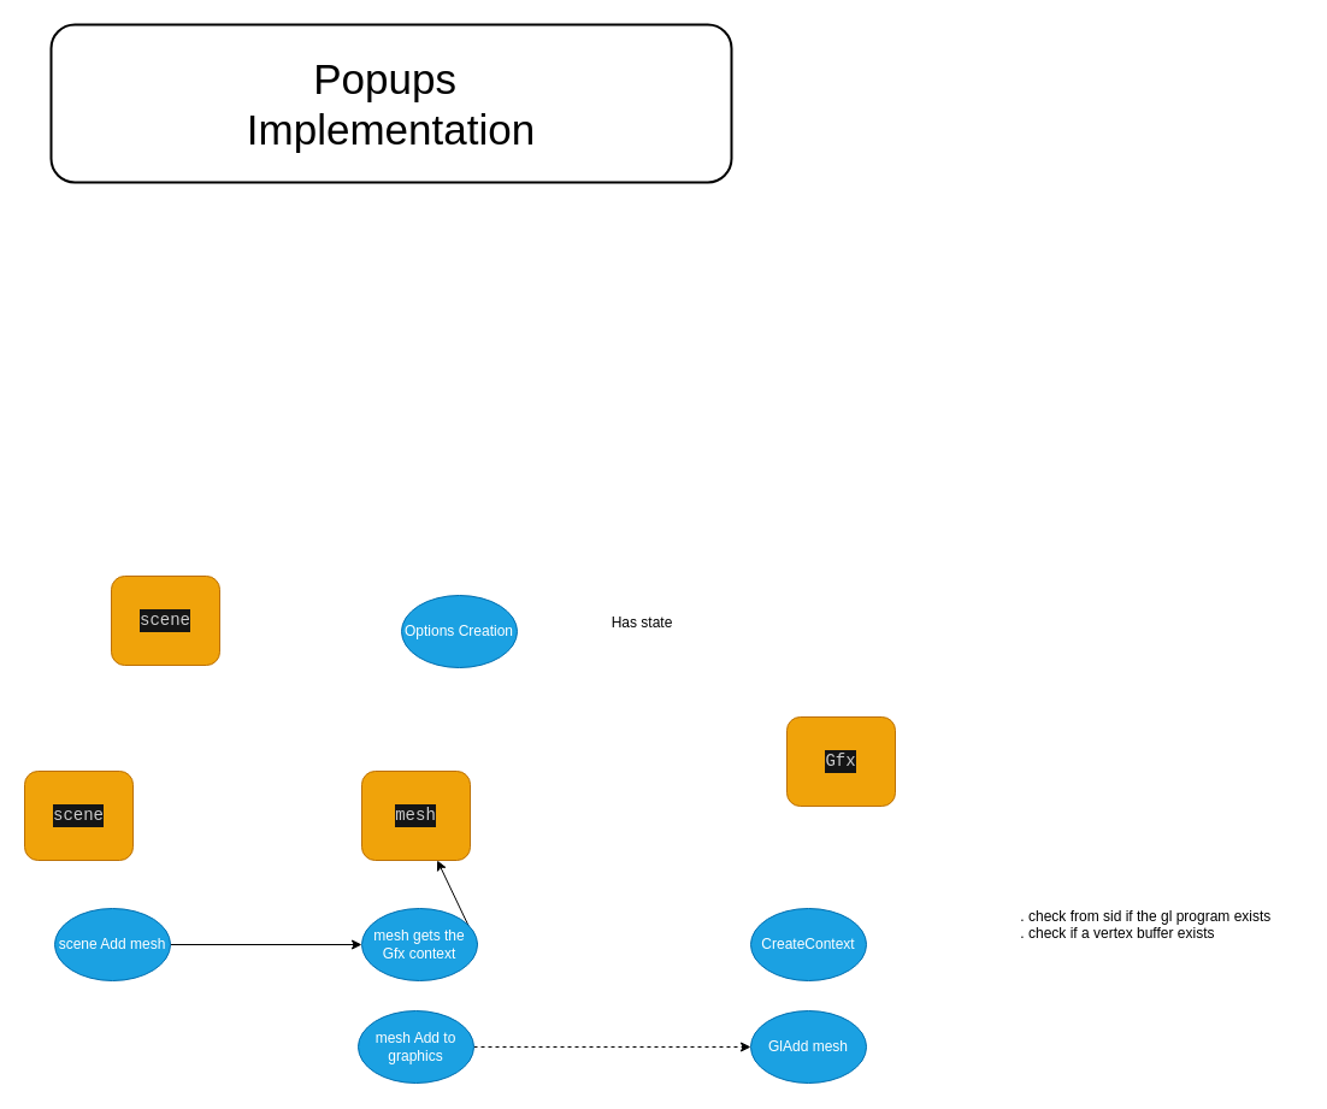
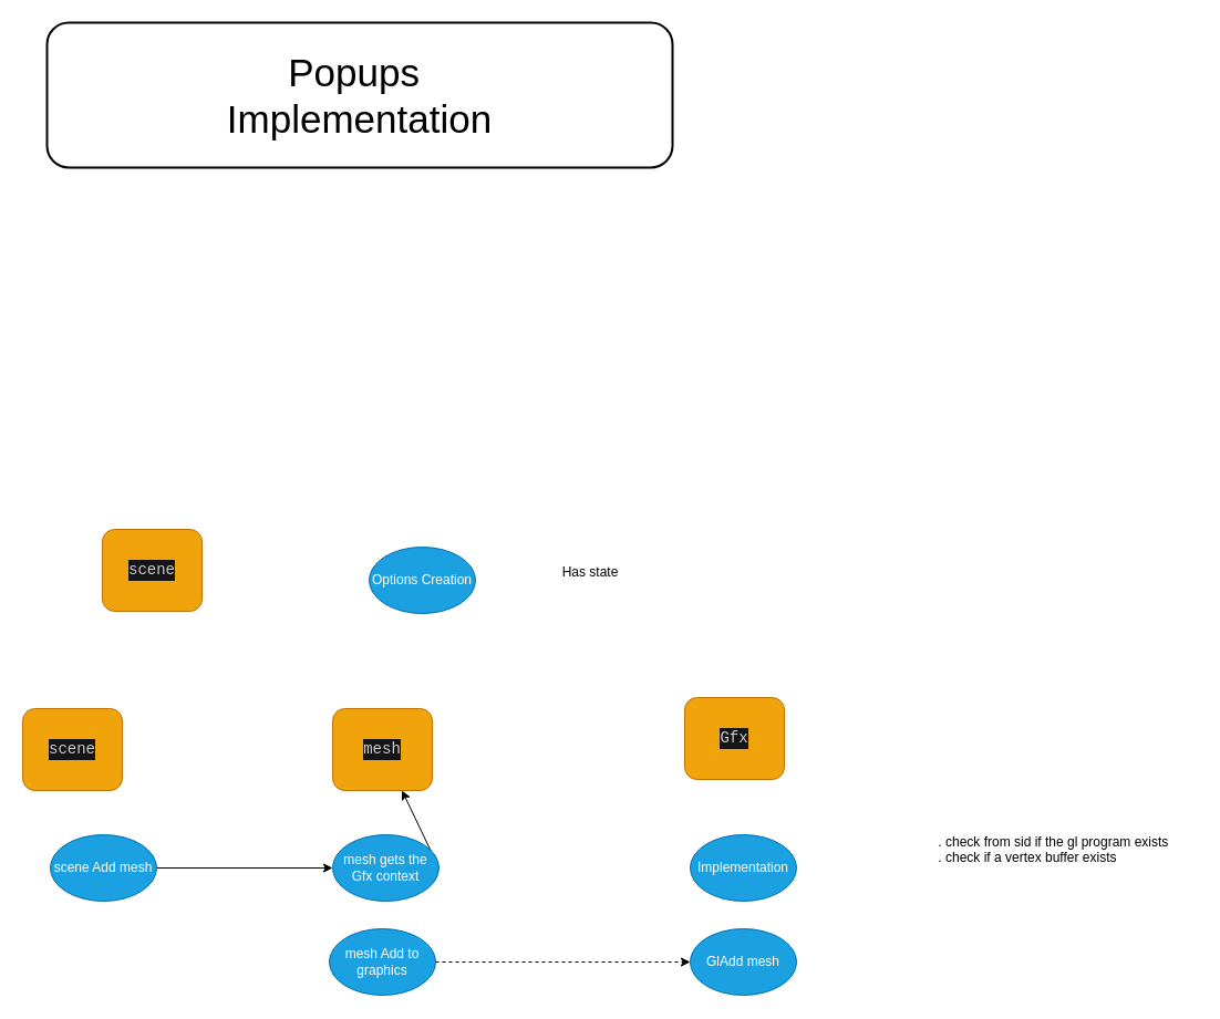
  <mxCell id="0" />
  <mxCell id="1" parent="0" />
  <mxCell id="2" value="Popups&amp;nbsp;&lt;br&gt;Implementation" style="rounded=1;whiteSpace=wrap;html=1;strokeWidth=2;fontSize=35;" parent="1" vertex="1"><mxGeometry x="42" y="20" width="565" height="131" as="geometry" /></mxCell>
  <mxCell id="3" value="Options Creation" style="ellipse;whiteSpace=wrap;html=1;fillColor=#1ba1e2;fontColor=#ffffff;strokeColor=#006EAF;" parent="1" vertex="1"><mxGeometry x="333" y="494" width="96" height="60" as="geometry" /></mxCell>
  <mxCell id="4" value="&lt;div style=&quot;background-color: rgb(21, 21, 21); font-family: Consolas, &amp;quot;Courier New&amp;quot;, monospace; font-size: 14px; line-height: 19px;&quot;&gt;&lt;div style=&quot;line-height: 19px;&quot;&gt;&lt;div style=&quot;line-height: 19px;&quot;&gt;&lt;div style=&quot;line-height: 19px;&quot;&gt;&lt;div style=&quot;&quot;&gt;&lt;div style=&quot;color: rgb(204, 204, 204); line-height: 19px;&quot;&gt;scene&lt;/div&gt;&lt;/div&gt;&lt;/div&gt;&lt;/div&gt;&lt;/div&gt;&lt;/div&gt;" style="rounded=1;whiteSpace=wrap;html=1;fontSize=15;fillColor=#f0a30a;fontColor=#000000;strokeColor=#BD7000;align=center;" parent="1" vertex="1"><mxGeometry x="92" y="478" width="90" height="74" as="geometry" /></mxCell>
  <mxCell id="5" value="Has state" style="text;html=1;strokeColor=none;fillColor=none;align=center;verticalAlign=middle;whiteSpace=wrap;rounded=0;" parent="1" vertex="1"><mxGeometry x="503" y="502" width="60" height="30" as="geometry" /></mxCell>
  <mxCell id="6" style="edgeStyle=none;html=1;exitX=1;exitY=0.5;exitDx=0;exitDy=0;entryX=0;entryY=0.5;entryDx=0;entryDy=0;" edge="1" parent="1" source="7" target="11"><mxGeometry relative="1" as="geometry" /></mxCell>
  <mxCell id="7" value="scene Add mesh" style="ellipse;whiteSpace=wrap;html=1;fillColor=#1ba1e2;fontColor=#ffffff;strokeColor=#006EAF;" vertex="1" parent="1"><mxGeometry x="45" y="754" width="96" height="60" as="geometry" /></mxCell>
  <mxCell id="8" value="&lt;div style=&quot;background-color: rgb(21, 21, 21); font-family: Consolas, &amp;quot;Courier New&amp;quot;, monospace; font-size: 14px; line-height: 19px;&quot;&gt;&lt;div style=&quot;line-height: 19px;&quot;&gt;&lt;div style=&quot;line-height: 19px;&quot;&gt;&lt;div style=&quot;line-height: 19px;&quot;&gt;&lt;div style=&quot;&quot;&gt;&lt;div style=&quot;color: rgb(204, 204, 204); line-height: 19px;&quot;&gt;scene&lt;/div&gt;&lt;/div&gt;&lt;/div&gt;&lt;/div&gt;&lt;/div&gt;&lt;/div&gt;" style="rounded=1;whiteSpace=wrap;html=1;fontSize=15;fillColor=#f0a30a;fontColor=#000000;strokeColor=#BD7000;align=center;" vertex="1" parent="1"><mxGeometry x="20" y="640" width="90" height="74" as="geometry" /></mxCell>
  <mxCell id="9" value="&lt;div style=&quot;background-color: rgb(21, 21, 21); font-family: Consolas, &amp;quot;Courier New&amp;quot;, monospace; font-size: 14px; line-height: 19px;&quot;&gt;&lt;div style=&quot;line-height: 19px;&quot;&gt;&lt;div style=&quot;line-height: 19px;&quot;&gt;&lt;div style=&quot;line-height: 19px;&quot;&gt;&lt;div style=&quot;&quot;&gt;&lt;div style=&quot;color: rgb(204, 204, 204); line-height: 19px;&quot;&gt;mesh&lt;/div&gt;&lt;/div&gt;&lt;/div&gt;&lt;/div&gt;&lt;/div&gt;&lt;/div&gt;" style="rounded=1;whiteSpace=wrap;html=1;fontSize=15;fillColor=#f0a30a;fontColor=#000000;strokeColor=#BD7000;align=center;" vertex="1" parent="1"><mxGeometry x="300" y="640" width="90" height="74" as="geometry" /></mxCell>
  <mxCell id="10" style="edgeStyle=none;html=1;exitX=1;exitY=0.5;exitDx=0;exitDy=0;" edge="1" parent="1" source="11" target="9"><mxGeometry relative="1" as="geometry" /></mxCell>
  <mxCell id="11" value="mesh gets the Gfx context" style="ellipse;whiteSpace=wrap;html=1;fillColor=#1ba1e2;fontColor=#ffffff;strokeColor=#006EAF;" vertex="1" parent="1"><mxGeometry x="300" y="754" width="96" height="60" as="geometry" /></mxCell>
- <mxCell id="12" value="&lt;div style=&quot;background-color: rgb(21, 21, 21); font-family: Consolas, &amp;quot;Courier New&amp;quot;, monospace; font-size: 14px; line-height: 19px;&quot;&gt;&lt;div style=&quot;line-height: 19px;&quot;&gt;&lt;div style=&quot;line-height: 19px;&quot;&gt;&lt;div style=&quot;line-height: 19px;&quot;&gt;&lt;div style=&quot;&quot;&gt;&lt;div style=&quot;color: rgb(204, 204, 204); line-height: 19px;&quot;&gt;Gfx&lt;/div&gt;&lt;/div&gt;&lt;/div&gt;&lt;/div&gt;&lt;/div&gt;&lt;/div&gt;" style="rounded=1;whiteSpace=wrap;html=1;fontSize=15;fillColor=#f0a30a;fontColor=#000000;strokeColor=#BD7000;align=center;" vertex="1" parent="1"><mxGeometry x="653" y="595" width="90" height="74" as="geometry" /></mxCell>
- <mxCell id="13" value="CreateContext" style="ellipse;whiteSpace=wrap;html=1;fillColor=#1ba1e2;fontColor=#ffffff;strokeColor=#006EAF;" vertex="1" parent="1"><mxGeometry x="623" y="754" width="96" height="60" as="geometry" /></mxCell>
+ <mxCell id="12" value="&lt;div style=&quot;background-color: rgb(21, 21, 21); font-family: Consolas, &amp;quot;Courier New&amp;quot;, monospace; font-size: 14px; line-height: 19px;&quot;&gt;&lt;div style=&quot;line-height: 19px;&quot;&gt;&lt;div style=&quot;line-height: 19px;&quot;&gt;&lt;div style=&quot;line-height: 19px;&quot;&gt;&lt;div style=&quot;&quot;&gt;&lt;div style=&quot;color: rgb(204, 204, 204); line-height: 19px;&quot;&gt;Gfx&lt;/div&gt;&lt;/div&gt;&lt;/div&gt;&lt;/div&gt;&lt;/div&gt;&lt;/div&gt;" style="rounded=1;whiteSpace=wrap;html=1;fontSize=15;fillColor=#f0a30a;fontColor=#000000;strokeColor=#BD7000;align=center;" vertex="1" parent="1"><mxGeometry x="618" y="630" width="90" height="74" as="geometry" /></mxCell>
+ <mxCell id="13" value="Implementation" style="ellipse;whiteSpace=wrap;html=1;fillColor=#1ba1e2;fontColor=#ffffff;strokeColor=#006EAF;" vertex="1" parent="1"><mxGeometry x="623" y="754" width="96" height="60" as="geometry" /></mxCell>
  <mxCell id="14" value=". check from sid if the gl program exists&amp;nbsp;&lt;br&gt;&lt;div style=&quot;text-align: justify;&quot;&gt;. check if a vertex buffer exists&lt;/div&gt;&lt;div style=&quot;text-align: justify;&quot;&gt;&lt;br&gt;&lt;/div&gt;&lt;div style=&quot;text-align: justify;&quot;&gt;&lt;br&gt;&lt;/div&gt;" style="text;html=1;strokeColor=none;fillColor=none;align=center;verticalAlign=middle;whiteSpace=wrap;rounded=0;" vertex="1" parent="1"><mxGeometry x="826" y="744" width="254" height="76" as="geometry" /></mxCell>
  <mxCell id="15" style="edgeStyle=none;html=1;exitX=1;exitY=0.5;exitDx=0;exitDy=0;entryX=0;entryY=0.5;entryDx=0;entryDy=0;dashed=1;" edge="1" parent="1" source="16" target="17"><mxGeometry relative="1" as="geometry" /></mxCell>
  <mxCell id="16" value="mesh Add to graphics" style="ellipse;whiteSpace=wrap;html=1;fillColor=#1ba1e2;fontColor=#ffffff;strokeColor=#006EAF;" vertex="1" parent="1"><mxGeometry x="297" y="839" width="96" height="60" as="geometry" /></mxCell>
  <mxCell id="17" value="GlAdd mesh" style="ellipse;whiteSpace=wrap;html=1;fillColor=#1ba1e2;fontColor=#ffffff;strokeColor=#006EAF;" vertex="1" parent="1"><mxGeometry x="623" y="839" width="96" height="60" as="geometry" /></mxCell>
